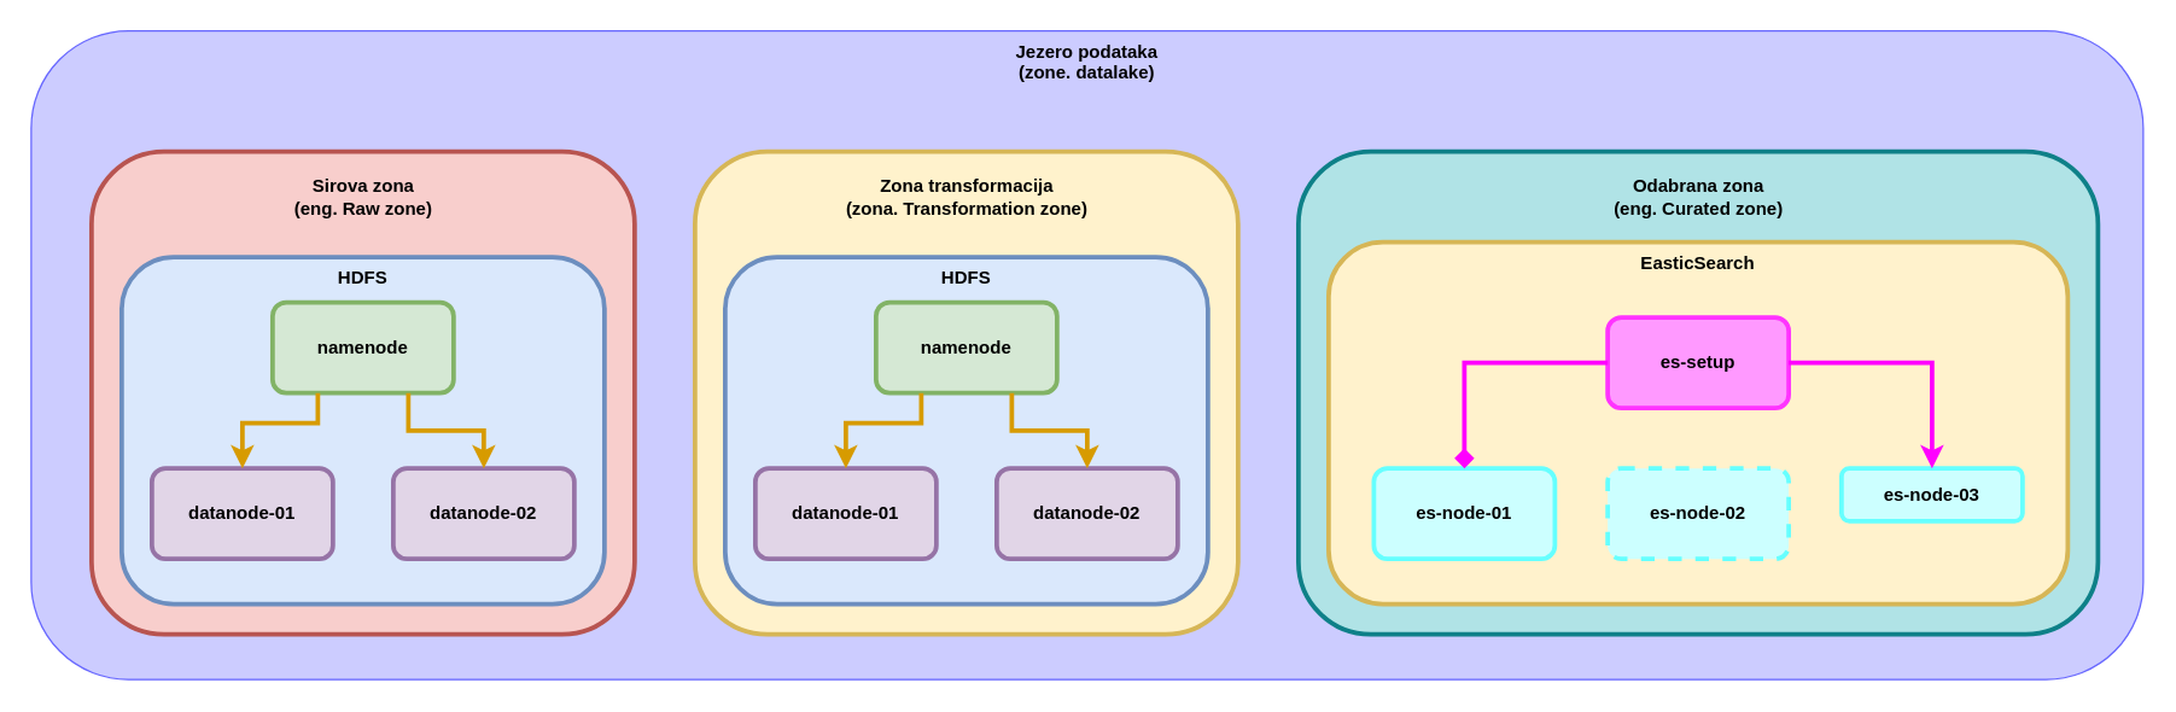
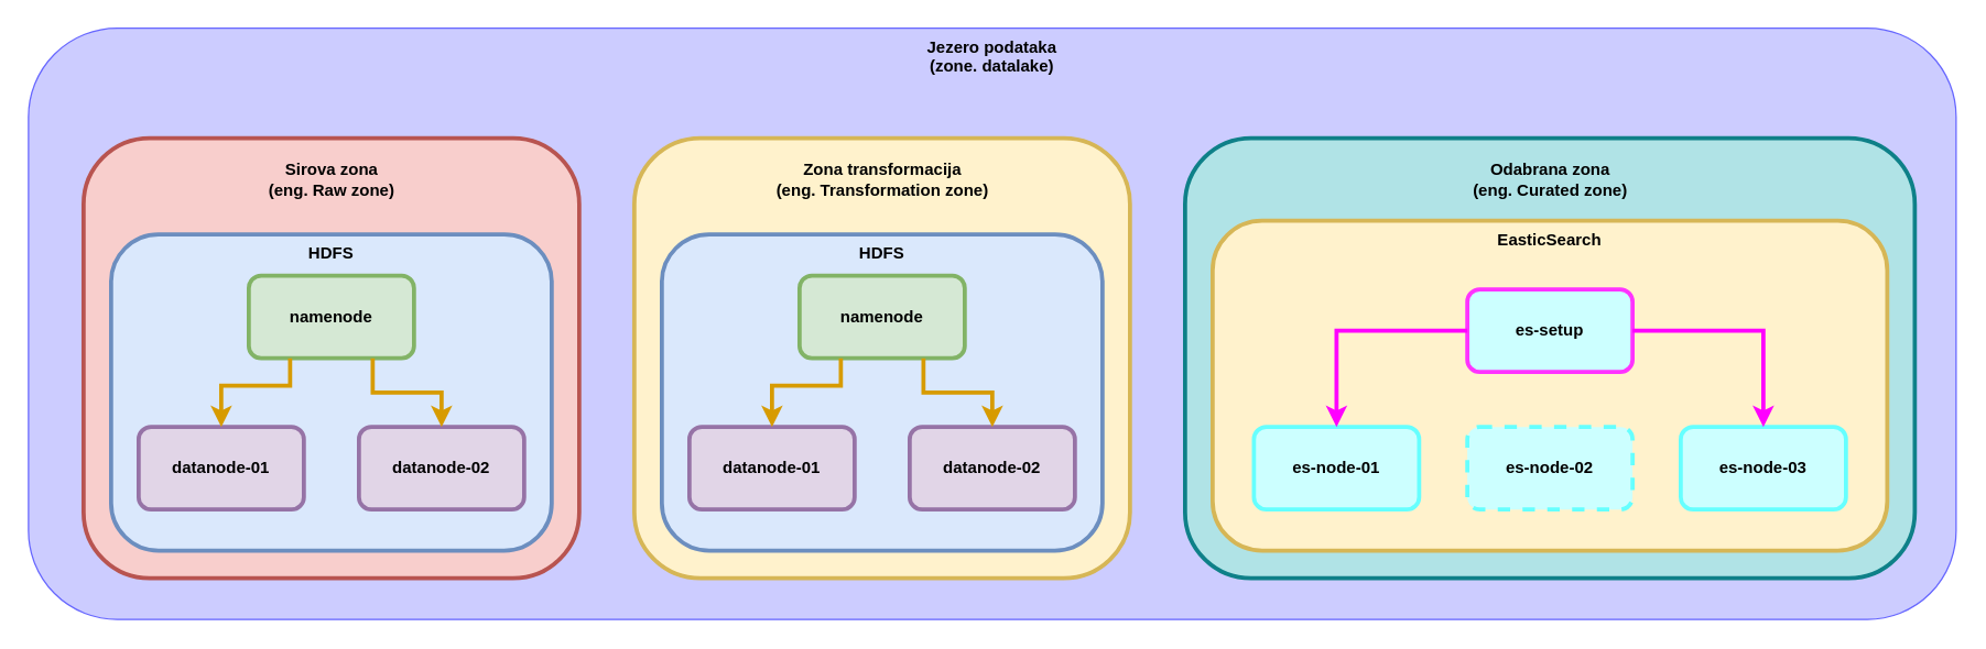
  <mxCell id="0" />
  <mxCell id="1" parent="0" />
  <mxCell id="2" value="&lt;b&gt;Jezero podataka&lt;br&gt;(zone. datalake)&lt;/b&gt;" style="rounded=1;whiteSpace=wrap;html=1;fillColor=#CCCCFF;strokeColor=#6666FF;verticalAlign=top;" vertex="1" parent="1"><mxGeometry x="20" y="20" width="1400" height="430" as="geometry" /></mxCell>
  <mxCell id="3" value="" style="group" vertex="1" connectable="0" parent="1"><mxGeometry x="460" y="100" width="360" height="320" as="geometry" /></mxCell>
  <mxCell id="4" value="" style="rounded=1;whiteSpace=wrap;html=1;strokeWidth=3;fillColor=#fff2cc;strokeColor=#d6b656;" vertex="1" parent="3"><mxGeometry width="360" height="320" as="geometry" /></mxCell>
- <mxCell id="5" value="&lt;b&gt;Zona transformacija&lt;br&gt;(zona. Transformation zone)&lt;/b&gt;" style="text;html=1;align=center;verticalAlign=middle;resizable=0;points=[];autosize=1;strokeColor=none;fillColor=none;" vertex="1" parent="3"><mxGeometry x="90" y="10" width="180" height="40" as="geometry" /></mxCell>
+ <mxCell id="5" value="&lt;b&gt;Zona transformacija&lt;br&gt;(eng. Transformation zone)&lt;/b&gt;" style="text;html=1;align=center;verticalAlign=middle;resizable=0;points=[];autosize=1;strokeColor=none;fillColor=none;" vertex="1" parent="3"><mxGeometry x="90" y="10" width="180" height="40" as="geometry" /></mxCell>
  <mxCell id="6" value="&lt;b&gt;HDFS&lt;/b&gt;" style="rounded=1;whiteSpace=wrap;html=1;verticalAlign=top;strokeWidth=3;fillColor=#dae8fc;strokeColor=#6c8ebf;" vertex="1" parent="3"><mxGeometry x="20" y="70" width="320" height="230" as="geometry" /></mxCell>
  <mxCell id="7" value="namenode" style="rounded=1;whiteSpace=wrap;html=1;fontStyle=1;strokeWidth=3;fillColor=#d5e8d4;strokeColor=#82b366;" vertex="1" parent="3"><mxGeometry x="120" y="100" width="120" height="60" as="geometry" /></mxCell>
  <mxCell id="8" value="datanode-01" style="rounded=1;whiteSpace=wrap;html=1;fontStyle=1;strokeWidth=3;fillColor=#e1d5e7;strokeColor=#9673a6;" vertex="1" parent="3"><mxGeometry x="40" y="210" width="120" height="60" as="geometry" /></mxCell>
  <mxCell id="9" style="edgeStyle=orthogonalEdgeStyle;rounded=0;orthogonalLoop=1;jettySize=auto;html=1;exitX=0.25;exitY=1;exitDx=0;exitDy=0;fontStyle=1;strokeWidth=3;fillColor=#ffe6cc;strokeColor=#d79b00;" edge="1" parent="3" source="7" target="8"><mxGeometry relative="1" as="geometry"><Array as="points"><mxPoint x="150" y="180" /><mxPoint x="100" y="180" /></Array></mxGeometry></mxCell>
  <mxCell id="10" value="datanode-02" style="rounded=1;whiteSpace=wrap;html=1;fontStyle=1;strokeWidth=3;fillColor=#e1d5e7;strokeColor=#9673a6;" vertex="1" parent="3"><mxGeometry x="200" y="210" width="120" height="60" as="geometry" /></mxCell>
  <mxCell id="11" style="edgeStyle=orthogonalEdgeStyle;rounded=0;orthogonalLoop=1;jettySize=auto;html=1;exitX=0.75;exitY=1;exitDx=0;exitDy=0;entryX=0.5;entryY=0;entryDx=0;entryDy=0;strokeWidth=3;fillColor=#ffe6cc;strokeColor=#d79b00;" edge="1" parent="3" source="7" target="10"><mxGeometry relative="1" as="geometry" /></mxCell>
  <mxCell id="12" value="" style="group" vertex="1" connectable="0" parent="1"><mxGeometry x="860" y="100" width="530" height="320" as="geometry" /></mxCell>
  <mxCell id="13" value="" style="rounded=1;whiteSpace=wrap;html=1;strokeWidth=3;fillColor=#b0e3e6;strokeColor=#0e8088;" parent="12" vertex="1"><mxGeometry width="530" height="320" as="geometry" /></mxCell>
  <mxCell id="14" value="&lt;b&gt;Odabrana zona&lt;br&gt;(eng. Curated zone)&lt;/b&gt;" style="text;html=1;align=center;verticalAlign=middle;resizable=0;points=[];autosize=1;strokeColor=none;fillColor=none;" parent="12" vertex="1"><mxGeometry x="195" y="10" width="140" height="40" as="geometry" /></mxCell>
  <mxCell id="15" value="&lt;b&gt;EasticSearch&lt;/b&gt;" style="rounded=1;whiteSpace=wrap;html=1;verticalAlign=top;strokeWidth=3;fillColor=#fff2cc;strokeColor=#d6b656;" parent="12" vertex="1"><mxGeometry x="20" y="60" width="490" height="240" as="geometry" /></mxCell>
- <mxCell id="16" value="es-setup" style="rounded=1;whiteSpace=wrap;html=1;fontStyle=1;strokeWidth=3;fillColor=#FF99FF;strokeColor=#FF33FF;" parent="12" vertex="1"><mxGeometry x="205" y="110" width="120" height="60" as="geometry" /></mxCell>
+ <mxCell id="16" value="es-setup" style="rounded=1;whiteSpace=wrap;html=1;fontStyle=1;strokeWidth=3;fillColor=#ccffff;strokeColor=#FF33FF;" parent="12" vertex="1"><mxGeometry x="205" y="110" width="120" height="60" as="geometry" /></mxCell>
  <mxCell id="17" value="es-node-01" style="rounded=1;whiteSpace=wrap;html=1;fontStyle=1;strokeWidth=3;fillColor=#CCFFFF;strokeColor=#66FFFF;" parent="12" vertex="1"><mxGeometry x="50" y="210" width="120" height="60" as="geometry" /></mxCell>
- <mxCell id="18" style="edgeStyle=orthogonalEdgeStyle;rounded=0;orthogonalLoop=1;jettySize=auto;html=1;exitX=0;exitY=0.5;exitDx=0;exitDy=0;entryX=0.5;entryY=0;entryDx=0;entryDy=0;fillColor=#d80073;strokeColor=#FF00FF;strokeWidth=3;endArrow=diamond;" parent="12" source="16" target="17" edge="1"><mxGeometry relative="1" as="geometry" /></mxCell>
- <mxCell id="19" value="es-node-03" style="rounded=1;whiteSpace=wrap;html=1;fontStyle=1;strokeWidth=3;fillColor=#CCFFFF;strokeColor=#66FFFF;" parent="12" vertex="1"><mxGeometry x="360" y="210" width="120" height="35" as="geometry" /></mxCell>
+ <mxCell id="18" style="edgeStyle=orthogonalEdgeStyle;rounded=0;orthogonalLoop=1;jettySize=auto;html=1;exitX=0;exitY=0.5;exitDx=0;exitDy=0;entryX=0.5;entryY=0;entryDx=0;entryDy=0;fillColor=#d80073;strokeColor=#FF00FF;strokeWidth=3;" parent="12" source="16" target="17" edge="1"><mxGeometry relative="1" as="geometry" /></mxCell>
+ <mxCell id="19" value="es-node-03" style="rounded=1;whiteSpace=wrap;html=1;fontStyle=1;strokeWidth=3;fillColor=#CCFFFF;strokeColor=#66FFFF;" parent="12" vertex="1"><mxGeometry x="360" y="210" width="120" height="60" as="geometry" /></mxCell>
  <mxCell id="20" style="edgeStyle=orthogonalEdgeStyle;rounded=0;orthogonalLoop=1;jettySize=auto;html=1;exitX=1;exitY=0.5;exitDx=0;exitDy=0;entryX=0.5;entryY=0;entryDx=0;entryDy=0;fillColor=#d80073;strokeColor=#FF00FF;strokeWidth=3;" parent="12" source="16" target="19" edge="1"><mxGeometry relative="1" as="geometry" /></mxCell>
  <mxCell id="21" value="es-node-02" style="rounded=1;whiteSpace=wrap;html=1;fontStyle=1;strokeWidth=3;fillColor=#CCFFFF;strokeColor=#66FFFF;dashed=1;" parent="12" vertex="1"><mxGeometry x="205" y="210" width="120" height="60" as="geometry" /></mxCell>
  <mxCell id="22" value="" style="group" vertex="1" connectable="0" parent="1"><mxGeometry x="60" y="100" width="360" height="320" as="geometry" /></mxCell>
  <mxCell id="23" value="" style="rounded=1;whiteSpace=wrap;html=1;strokeWidth=3;fillColor=#f8cecc;strokeColor=#b85450;" vertex="1" parent="22"><mxGeometry width="360" height="320" as="geometry" /></mxCell>
  <mxCell id="24" value="&lt;b&gt;Sirova zona&lt;br&gt;(eng. Raw zone)&lt;/b&gt;" style="text;html=1;align=center;verticalAlign=middle;resizable=0;points=[];autosize=1;strokeColor=none;fillColor=none;" vertex="1" parent="22"><mxGeometry x="125" y="10" width="110" height="40" as="geometry" /></mxCell>
  <mxCell id="25" value="&lt;b&gt;HDFS&lt;/b&gt;" style="rounded=1;whiteSpace=wrap;html=1;verticalAlign=top;strokeWidth=3;fillColor=#dae8fc;strokeColor=#6c8ebf;" vertex="1" parent="22"><mxGeometry x="20" y="70" width="320" height="230" as="geometry" /></mxCell>
  <mxCell id="26" value="namenode" style="rounded=1;whiteSpace=wrap;html=1;fontStyle=1;strokeWidth=3;fillColor=#d5e8d4;strokeColor=#82b366;" vertex="1" parent="22"><mxGeometry x="120" y="100" width="120" height="60" as="geometry" /></mxCell>
  <mxCell id="27" value="datanode-01" style="rounded=1;whiteSpace=wrap;html=1;fontStyle=1;strokeWidth=3;fillColor=#e1d5e7;strokeColor=#9673a6;" vertex="1" parent="22"><mxGeometry x="40" y="210" width="120" height="60" as="geometry" /></mxCell>
  <mxCell id="28" style="edgeStyle=orthogonalEdgeStyle;rounded=0;orthogonalLoop=1;jettySize=auto;html=1;exitX=0.25;exitY=1;exitDx=0;exitDy=0;fontStyle=1;strokeWidth=3;fillColor=#ffe6cc;strokeColor=#d79b00;" edge="1" parent="22" source="26" target="27"><mxGeometry relative="1" as="geometry"><Array as="points"><mxPoint x="150" y="180" /><mxPoint x="100" y="180" /></Array></mxGeometry></mxCell>
  <mxCell id="29" value="datanode-02" style="rounded=1;whiteSpace=wrap;html=1;fontStyle=1;strokeWidth=3;fillColor=#e1d5e7;strokeColor=#9673a6;" vertex="1" parent="22"><mxGeometry x="200" y="210" width="120" height="60" as="geometry" /></mxCell>
  <mxCell id="30" style="edgeStyle=orthogonalEdgeStyle;rounded=0;orthogonalLoop=1;jettySize=auto;html=1;exitX=0.75;exitY=1;exitDx=0;exitDy=0;entryX=0.5;entryY=0;entryDx=0;entryDy=0;strokeWidth=3;fillColor=#ffe6cc;strokeColor=#d79b00;" edge="1" parent="22" source="26" target="29"><mxGeometry relative="1" as="geometry" /></mxCell>
